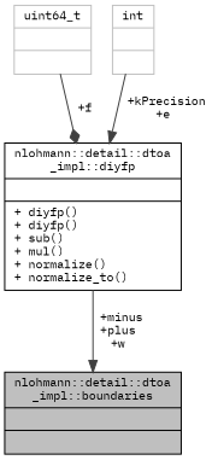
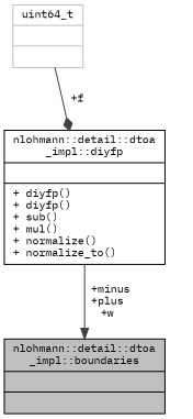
  digraph {
    fontname="IBM Plex Mono"
    node [color=black fontname="IBM Plex Mono" fontsize=10 shape=record]
    edge [arrowhead=normal color=grey25 fontname="IBM Plex Mono" fontsize=10 labelfontname=Helvetica labelfontsize=10 style=solid]
    n1 [fillcolor=grey75 fontcolor=black height=0.2 label="{nlohmann::detail::dtoa\l_impl::boundaries\n||}" style=filled width=0.4]
    n2 [height=0.2 label="{nlohmann::detail::dtoa\l_impl::diyfp\n||+ diyfp()\l+ diyfp()\l+ sub()\l+ mul()\l+ normalize()\l+ normalize_to()\l}" width=0.4]
    n3 [color=grey75 height=0.2 label="{uint64_t\n||}" width=0.4]
-   n4 [color=grey75 height=0.2 label="{int\n||}" width=0.4]
    n2 -> n1 [label=" +minus\n+plus\n+w"]
    n3 -> n2 [arrowhead=diamond label=" +f"]
-   n4 -> n2 [label=" +kPrecision\n+e"]
  }
